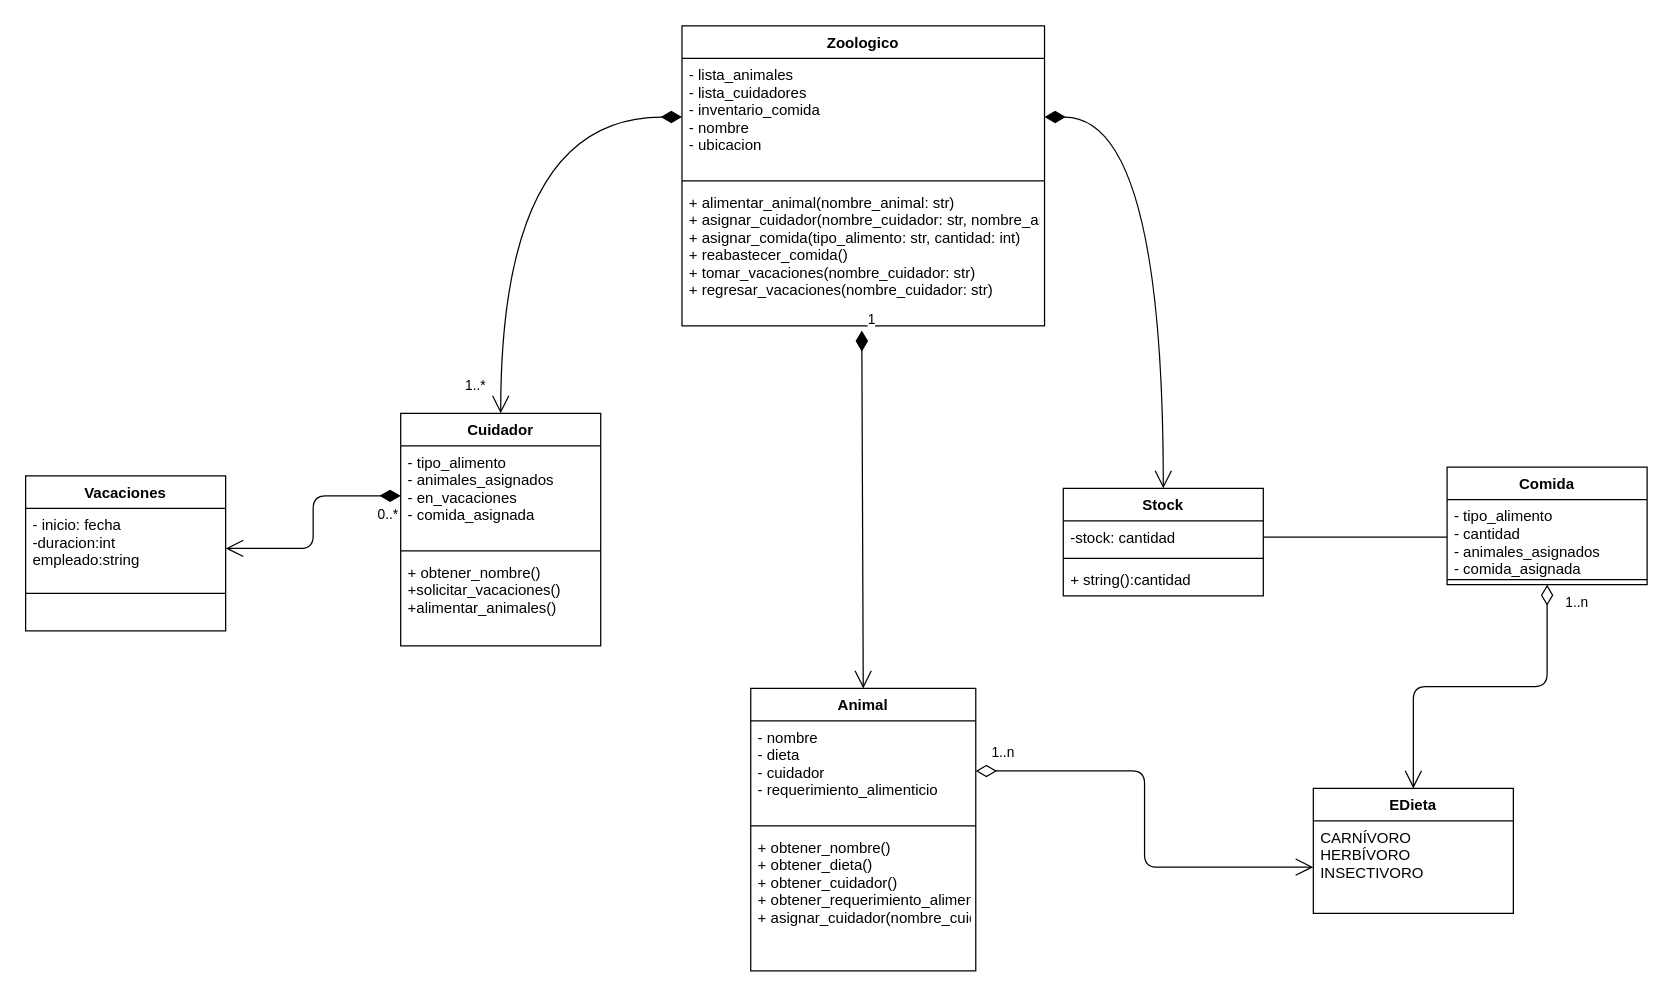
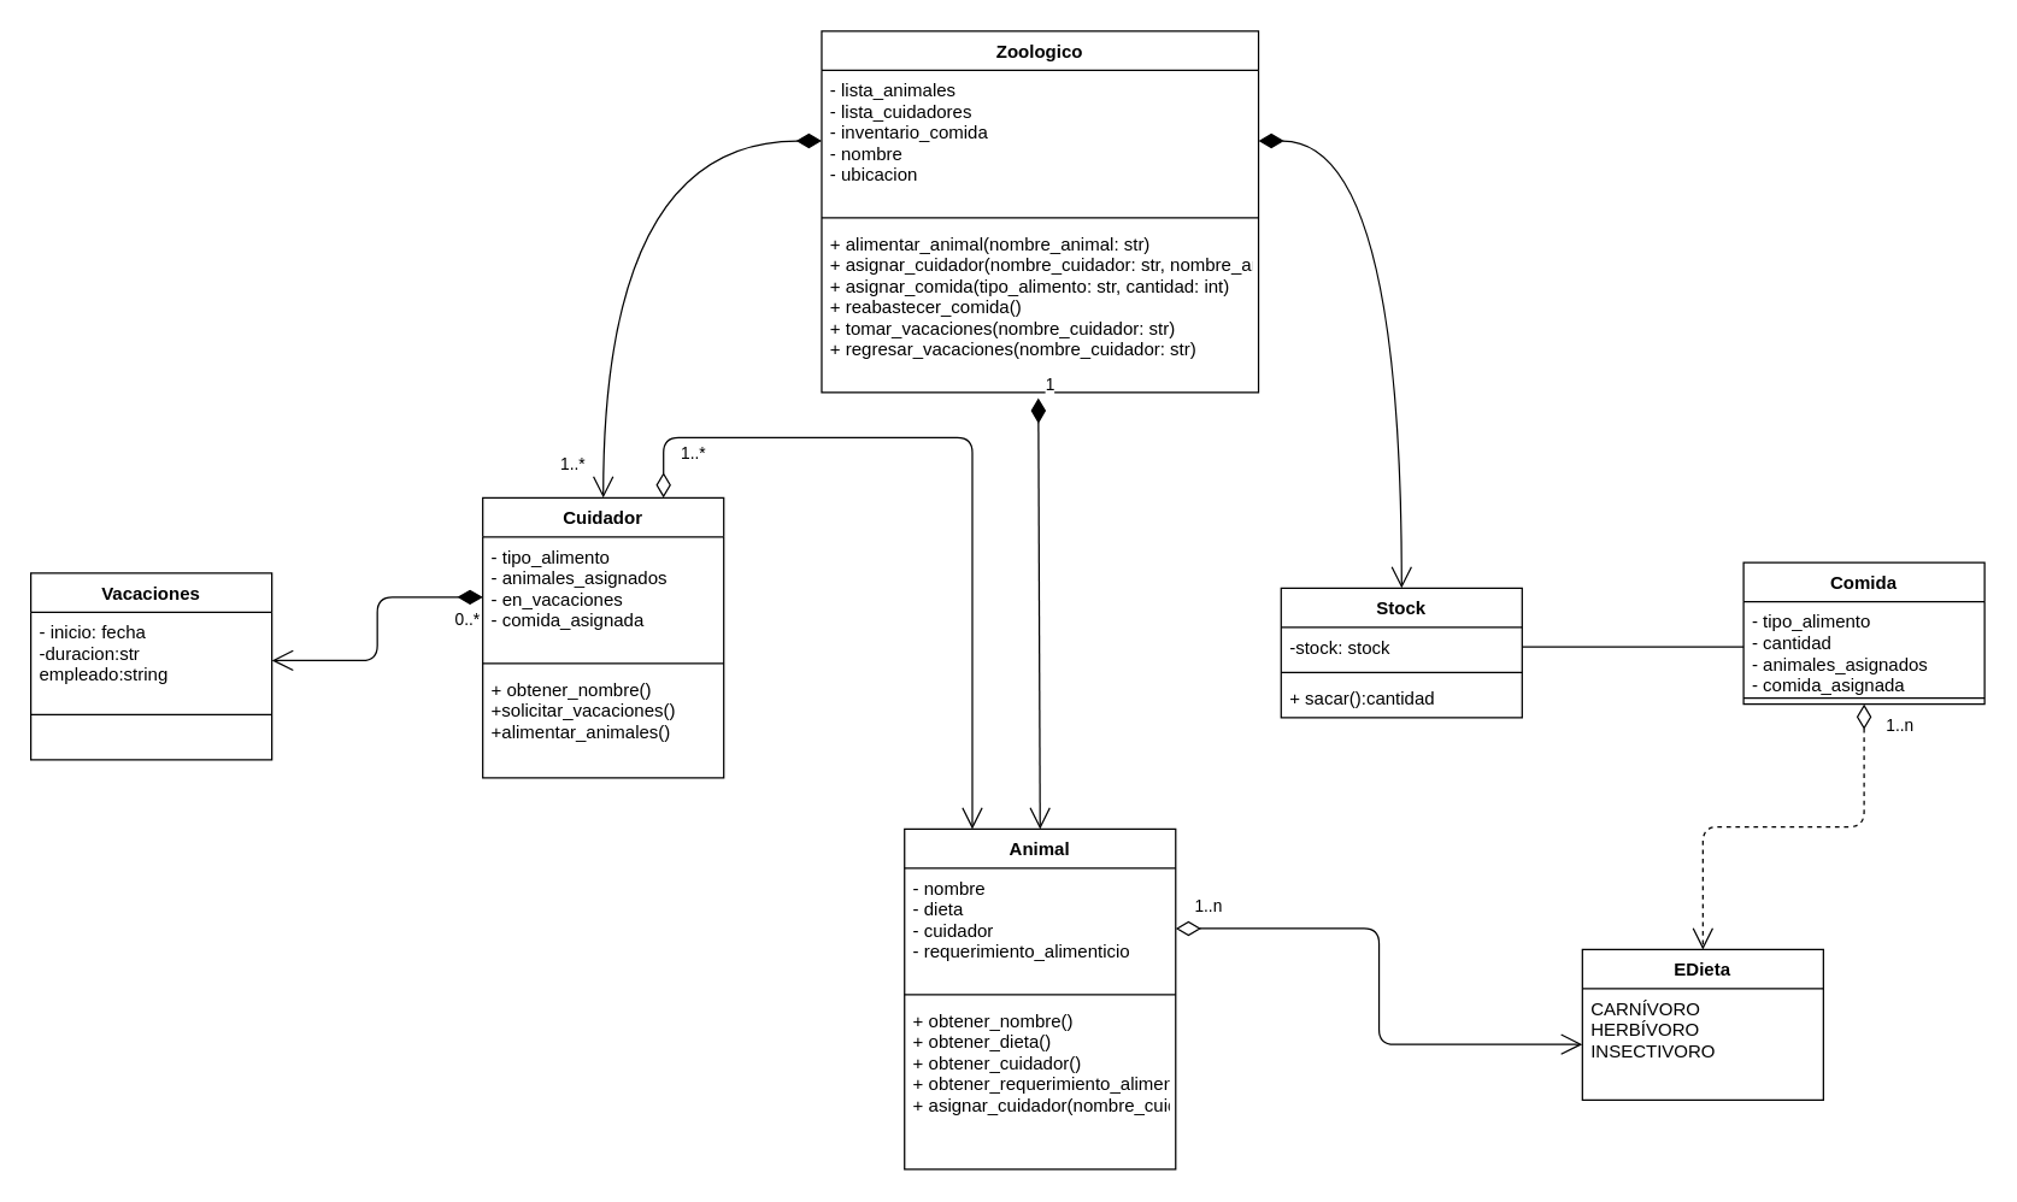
  <mxCell id="0" />
  <mxCell id="1" parent="0" />
  <mxCell id="2" value="Zoologico" style="swimlane;fontStyle=1;align=center;verticalAlign=top;childLayout=stackLayout;horizontal=1;startSize=26;horizontalStack=0;resizeParent=1;resizeParentMax=0;resizeLast=0;collapsible=1;marginBottom=0;" parent="1" vertex="1"><mxGeometry x="545" y="20" width="290" height="240" as="geometry" /></mxCell>
  <mxCell id="3" value="- lista_animales &#10;- lista_cuidadores&#10;- inventario_comida&#10;- nombre&#10;- ubicacion" style="text;strokeColor=none;fillColor=none;align=left;verticalAlign=top;spacingLeft=4;spacingRight=4;overflow=hidden;rotatable=0;points=[[0,0.5],[1,0.5]];portConstraint=eastwest;rounded=0;" parent="2" vertex="1"><mxGeometry y="26" width="290" height="94" as="geometry" /></mxCell>
  <mxCell id="4" value="" style="line;strokeWidth=1;fillColor=none;align=left;verticalAlign=middle;spacingTop=-1;spacingLeft=3;spacingRight=3;rotatable=0;labelPosition=right;points=[];portConstraint=eastwest;strokeColor=inherit;" parent="2" vertex="1"><mxGeometry y="120" width="290" height="8" as="geometry" /></mxCell>
  <mxCell id="5" value="+ alimentar_animal(nombre_animal: str) &#10;+ asignar_cuidador(nombre_cuidador: str, nombre_animal: str) &#10;+ asignar_comida(tipo_alimento: str, cantidad: int) &#10;+ reabastecer_comida() &#10;+ tomar_vacaciones(nombre_cuidador: str) &#10;+ regresar_vacaciones(nombre_cuidador: str) " style="text;strokeColor=none;fillColor=none;align=left;verticalAlign=top;spacingLeft=4;spacingRight=4;overflow=hidden;rotatable=0;points=[[0,0.5],[1,0.5]];portConstraint=eastwest;rounded=0;" parent="2" vertex="1"><mxGeometry y="128" width="290" height="112" as="geometry" /></mxCell>
  <mxCell id="6" value="Vacaciones" style="swimlane;fontStyle=1;align=center;verticalAlign=top;childLayout=stackLayout;horizontal=1;startSize=26;horizontalStack=0;resizeParent=1;resizeParentMax=0;resizeLast=0;collapsible=1;marginBottom=0;" parent="1" vertex="1"><mxGeometry x="20" y="380" width="160" height="124" as="geometry" /></mxCell>
- <mxCell id="7" value="- inicio: fecha&#10;-duracion:int&#10;empleado:string" style="text;strokeColor=none;fillColor=none;align=left;verticalAlign=top;spacingLeft=4;spacingRight=4;overflow=hidden;rotatable=0;points=[[0,0.5],[1,0.5]];portConstraint=eastwest;" parent="6" vertex="1"><mxGeometry y="26" width="160" height="64" as="geometry" /></mxCell>
+ <mxCell id="7" value="- inicio: fecha&#10;-duracion:str&#10;empleado:string" style="text;strokeColor=none;fillColor=none;align=left;verticalAlign=top;spacingLeft=4;spacingRight=4;overflow=hidden;rotatable=0;points=[[0,0.5],[1,0.5]];portConstraint=eastwest;" parent="6" vertex="1"><mxGeometry y="26" width="160" height="64" as="geometry" /></mxCell>
  <mxCell id="8" value="" style="line;strokeWidth=1;fillColor=none;align=left;verticalAlign=middle;spacingTop=-1;spacingLeft=3;spacingRight=3;rotatable=0;labelPosition=right;points=[];portConstraint=eastwest;strokeColor=inherit;" parent="6" vertex="1"><mxGeometry y="90" width="160" height="8" as="geometry" /></mxCell>
  <mxCell id="9" value="                                            " style="text;strokeColor=none;fillColor=none;align=left;verticalAlign=top;spacingLeft=4;spacingRight=4;overflow=hidden;rotatable=0;points=[[0,0.5],[1,0.5]];portConstraint=eastwest;" parent="6" vertex="1"><mxGeometry y="98" width="160" height="26" as="geometry" /></mxCell>
  <mxCell id="10" value="Animal" style="swimlane;fontStyle=1;align=center;verticalAlign=top;childLayout=stackLayout;horizontal=1;startSize=26;horizontalStack=0;resizeParent=1;resizeParentMax=0;resizeLast=0;collapsible=1;marginBottom=0;" parent="1" vertex="1"><mxGeometry x="600" y="550" width="180" height="226" as="geometry" /></mxCell>
  <mxCell id="11" value="- nombre        &#10;- dieta        &#10;- cuidador      &#10;- requerimiento_alimenticio " style="text;strokeColor=none;fillColor=none;align=left;verticalAlign=top;spacingLeft=4;spacingRight=4;overflow=hidden;rotatable=0;points=[[0,0.5],[1,0.5]];portConstraint=eastwest;rounded=0;" parent="10" vertex="1"><mxGeometry y="26" width="180" height="80" as="geometry" /></mxCell>
  <mxCell id="12" value="" style="line;strokeWidth=1;fillColor=none;align=left;verticalAlign=middle;spacingTop=-1;spacingLeft=3;spacingRight=3;rotatable=0;labelPosition=right;points=[];portConstraint=eastwest;strokeColor=inherit;" parent="10" vertex="1"><mxGeometry y="106" width="180" height="8" as="geometry" /></mxCell>
  <mxCell id="13" value="+ obtener_nombre()  &#10;+ obtener_dieta()   &#10;+ obtener_cuidador()  &#10;+ obtener_requerimiento_alimenticio() &#10;+ asignar_cuidador(nombre_cuidador: str) " style="text;strokeColor=none;fillColor=none;align=left;verticalAlign=top;spacingLeft=4;spacingRight=4;overflow=hidden;rotatable=0;points=[[0,0.5],[1,0.5]];portConstraint=eastwest;rounded=0;" parent="10" vertex="1"><mxGeometry y="114" width="180" height="112" as="geometry" /></mxCell>
  <mxCell id="14" value="Cuidador" style="swimlane;fontStyle=1;align=center;verticalAlign=top;childLayout=stackLayout;horizontal=1;startSize=26;horizontalStack=0;resizeParent=1;resizeParentMax=0;resizeLast=0;collapsible=1;marginBottom=0;" parent="1" vertex="1"><mxGeometry x="320" y="330" width="160" height="186" as="geometry" /></mxCell>
  <mxCell id="15" value="- tipo_alimento &#10;- animales_asignados &#10;- en_vacaciones &#10;- comida_asignada " style="text;strokeColor=none;fillColor=none;align=left;verticalAlign=top;spacingLeft=4;spacingRight=4;overflow=hidden;rotatable=0;points=[[0,0.5],[1,0.5]];portConstraint=eastwest;rounded=0;" parent="14" vertex="1"><mxGeometry y="26" width="160" height="80" as="geometry" /></mxCell>
  <mxCell id="16" value="" style="line;strokeWidth=1;fillColor=none;align=left;verticalAlign=middle;spacingTop=-1;spacingLeft=3;spacingRight=3;rotatable=0;labelPosition=right;points=[];portConstraint=eastwest;strokeColor=inherit;" parent="14" vertex="1"><mxGeometry y="106" width="160" height="8" as="geometry" /></mxCell>
  <mxCell id="17" value="+ obtener_nombre() &#10;+solicitar_vacaciones()&#10;+alimentar_animales()" style="text;strokeColor=none;fillColor=none;align=left;verticalAlign=top;spacingLeft=4;spacingRight=4;overflow=hidden;rotatable=0;points=[[0,0.5],[1,0.5]];portConstraint=eastwest;rounded=0;" parent="14" vertex="1"><mxGeometry y="114" width="160" height="72" as="geometry" /></mxCell>
  <mxCell id="18" value="Comida" style="swimlane;fontStyle=1;align=center;verticalAlign=top;childLayout=stackLayout;horizontal=1;startSize=26;horizontalStack=0;resizeParent=1;resizeParentMax=0;resizeLast=0;collapsible=1;marginBottom=0;" parent="1" vertex="1"><mxGeometry x="1157" y="373" width="160" height="94" as="geometry" /></mxCell>
  <mxCell id="19" value="- tipo_alimento &#10;- cantidad      &#10;- animales_asignados &#10;- comida_asignada " style="text;strokeColor=none;fillColor=none;align=left;verticalAlign=top;spacingLeft=4;spacingRight=4;overflow=hidden;rotatable=0;points=[[0,0.5],[1,0.5]];portConstraint=eastwest;rounded=0;" parent="18" vertex="1"><mxGeometry y="26" width="160" height="60" as="geometry" /></mxCell>
  <mxCell id="20" value="" style="line;strokeWidth=1;fillColor=none;align=left;verticalAlign=middle;spacingTop=-1;spacingLeft=3;spacingRight=3;rotatable=0;labelPosition=right;points=[];portConstraint=eastwest;strokeColor=inherit;" parent="18" vertex="1"><mxGeometry y="86" width="160" height="8" as="geometry" /></mxCell>
  <mxCell id="21" value="Stock" style="swimlane;fontStyle=1;align=center;verticalAlign=top;childLayout=stackLayout;horizontal=1;startSize=26;horizontalStack=0;resizeParent=1;resizeParentMax=0;resizeLast=0;collapsible=1;marginBottom=0;" parent="1" vertex="1"><mxGeometry x="850" y="390" width="160" height="86" as="geometry" /></mxCell>
- <mxCell id="22" value="-stock: cantidad" style="text;strokeColor=none;fillColor=none;align=left;verticalAlign=top;spacingLeft=4;spacingRight=4;overflow=hidden;rotatable=0;points=[[0,0.5],[1,0.5]];portConstraint=eastwest;" parent="21" vertex="1"><mxGeometry y="26" width="160" height="26" as="geometry" /></mxCell>
+ <mxCell id="22" value="-stock: stock" style="text;strokeColor=none;fillColor=none;align=left;verticalAlign=top;spacingLeft=4;spacingRight=4;overflow=hidden;rotatable=0;points=[[0,0.5],[1,0.5]];portConstraint=eastwest;" parent="21" vertex="1"><mxGeometry y="26" width="160" height="26" as="geometry" /></mxCell>
  <mxCell id="23" value="" style="line;strokeWidth=1;fillColor=none;align=left;verticalAlign=middle;spacingTop=-1;spacingLeft=3;spacingRight=3;rotatable=0;labelPosition=right;points=[];portConstraint=eastwest;strokeColor=inherit;" parent="21" vertex="1"><mxGeometry y="52" width="160" height="8" as="geometry" /></mxCell>
- <mxCell id="24" value="+ string():cantidad" style="text;strokeColor=none;fillColor=none;align=left;verticalAlign=top;spacingLeft=4;spacingRight=4;overflow=hidden;rotatable=0;points=[[0,0.5],[1,0.5]];portConstraint=eastwest;" parent="21" vertex="1"><mxGeometry y="60" width="160" height="26" as="geometry" /></mxCell>
+ <mxCell id="24" value="+ sacar():cantidad" style="text;strokeColor=none;fillColor=none;align=left;verticalAlign=top;spacingLeft=4;spacingRight=4;overflow=hidden;rotatable=0;points=[[0,0.5],[1,0.5]];portConstraint=eastwest;" parent="21" vertex="1"><mxGeometry y="60" width="160" height="26" as="geometry" /></mxCell>
  <mxCell id="25" value="1..*" style="endArrow=open;html=1;endSize=12;startArrow=diamondThin;startSize=14;startFill=1;edgeStyle=orthogonalEdgeStyle;align=left;verticalAlign=bottom;entryX=0.5;entryY=0;entryDx=0;entryDy=0;exitX=0;exitY=0.5;exitDx=0;exitDy=0;curved=1;" parent="1" source="3" target="14" edge="1"><mxGeometry x="0.933" y="-30" relative="1" as="geometry"><mxPoint x="620" y="297" as="sourcePoint" /><mxPoint x="550" y="330" as="targetPoint" /><mxPoint as="offset" /></mxGeometry></mxCell>
  <mxCell id="26" value="" style="endArrow=open;html=1;endSize=12;startArrow=diamondThin;startSize=14;startFill=1;edgeStyle=orthogonalEdgeStyle;align=left;verticalAlign=bottom;exitX=1;exitY=0.5;exitDx=0;exitDy=0;entryX=0.5;entryY=0;entryDx=0;entryDy=0;curved=1;" parent="1" source="3" target="21" edge="1"><mxGeometry x="1" y="10" relative="1" as="geometry"><mxPoint x="729.6" y="309.948" as="sourcePoint" /><mxPoint x="890" y="360" as="targetPoint" /><mxPoint as="offset" /></mxGeometry></mxCell>
  <mxCell id="27" value="1" style="endArrow=open;html=1;endSize=12;startArrow=diamondThin;startSize=14;startFill=1;align=left;verticalAlign=bottom;exitX=0.496;exitY=1.033;exitDx=0;exitDy=0;exitPerimeter=0;entryX=0.5;entryY=0;entryDx=0;entryDy=0;" parent="1" source="5" target="10" edge="1"><mxGeometry x="-1" y="3" relative="1" as="geometry"><mxPoint x="669.76" y="309.948" as="sourcePoint" /><mxPoint x="750" y="410" as="targetPoint" /></mxGeometry></mxCell>
+ <mxCell id="28" value="1..*" style="endArrow=open;html=1;endSize=12;startArrow=diamondThin;startSize=14;startFill=0;edgeStyle=orthogonalEdgeStyle;align=left;verticalAlign=bottom;exitX=0.75;exitY=0;exitDx=0;exitDy=0;entryX=0.25;entryY=0;entryDx=0;entryDy=0;" parent="1" source="14" target="10" edge="1"><mxGeometry x="-0.917" y="-10" relative="1" as="geometry"><mxPoint x="590" y="410" as="sourcePoint" /><mxPoint x="750" y="410" as="targetPoint" /><Array as="points"><mxPoint x="440" y="290" /><mxPoint x="645" y="290" /></Array><mxPoint y="1" as="offset" /></mxGeometry></mxCell>
  <mxCell id="29" value="0..*" style="endArrow=open;html=1;endSize=12;startArrow=diamondThin;startSize=14;startFill=1;edgeStyle=orthogonalEdgeStyle;align=left;verticalAlign=bottom;entryX=1;entryY=0.5;entryDx=0;entryDy=0;exitX=0;exitY=0.5;exitDx=0;exitDy=0;" parent="1" target="7" edge="1" source="15"><mxGeometry x="-0.78" y="24" relative="1" as="geometry"><mxPoint x="370" y="429" as="sourcePoint" /><mxPoint x="780" y="650" as="targetPoint" /><Array as="points" /><mxPoint as="offset" /></mxGeometry></mxCell>
  <mxCell id="30" value="" style="endArrow=none;html=1;edgeStyle=orthogonalEdgeStyle;exitX=1;exitY=0.5;exitDx=0;exitDy=0;entryX=0;entryY=0.5;entryDx=0;entryDy=0;" parent="1" source="22" target="19" edge="1"><mxGeometry relative="1" as="geometry"><mxPoint x="1000" y="570" as="sourcePoint" /><mxPoint x="1130" y="489" as="targetPoint" /></mxGeometry></mxCell>
  <mxCell id="31" value="EDieta" style="swimlane;fontStyle=1;align=center;verticalAlign=top;childLayout=stackLayout;horizontal=1;startSize=26;horizontalStack=0;resizeParent=1;resizeParentMax=0;resizeLast=0;collapsible=1;marginBottom=0;" parent="1" vertex="1"><mxGeometry x="1050" y="630" width="160" height="100" as="geometry" /></mxCell>
  <mxCell id="32" value="CARNÍVORO&#10;HERBÍVORO&#10;INSECTIVORO" style="text;strokeColor=none;fillColor=none;align=left;verticalAlign=top;spacingLeft=4;spacingRight=4;overflow=hidden;rotatable=0;points=[[0,0.5],[1,0.5]];portConstraint=eastwest;" parent="31" vertex="1"><mxGeometry y="26" width="160" height="74" as="geometry" /></mxCell>
  <mxCell id="33" value="1..n" style="endArrow=open;html=1;endSize=12;startArrow=diamondThin;startSize=14;startFill=0;edgeStyle=orthogonalEdgeStyle;align=left;verticalAlign=bottom;exitX=1;exitY=0.5;exitDx=0;exitDy=0;entryX=0;entryY=0.5;entryDx=0;entryDy=0;" parent="1" source="11" target="32" edge="1"><mxGeometry x="-0.942" y="6" relative="1" as="geometry"><mxPoint x="920" y="790" as="sourcePoint" /><mxPoint x="1080" y="790" as="targetPoint" /><mxPoint x="1" as="offset" /></mxGeometry></mxCell>
- <mxCell id="34" value="1..n" style="endArrow=open;html=1;endSize=12;startArrow=diamondThin;startSize=14;startFill=0;edgeStyle=orthogonalEdgeStyle;align=left;verticalAlign=bottom;exitX=0.5;exitY=1;exitDx=0;exitDy=0;entryX=0.5;entryY=0;entryDx=0;entryDy=0;" parent="1" source="18" target="31" edge="1"><mxGeometry x="-0.83" y="13" relative="1" as="geometry"><mxPoint x="920" y="840" as="sourcePoint" /><mxPoint x="1080" y="840" as="targetPoint" /><mxPoint as="offset" /></mxGeometry></mxCell>
+ <mxCell id="34" value="1..n" style="endArrow=open;html=1;endSize=12;startArrow=diamondThin;startSize=14;startFill=0;edgeStyle=orthogonalEdgeStyle;align=left;verticalAlign=bottom;exitX=0.5;exitY=1;exitDx=0;exitDy=0;entryX=0.5;entryY=0;entryDx=0;entryDy=0;dashed=1;" parent="1" source="18" target="31" edge="1"><mxGeometry x="-0.83" y="13" relative="1" as="geometry"><mxPoint x="920" y="840" as="sourcePoint" /><mxPoint x="1080" y="840" as="targetPoint" /><mxPoint as="offset" /></mxGeometry></mxCell>
